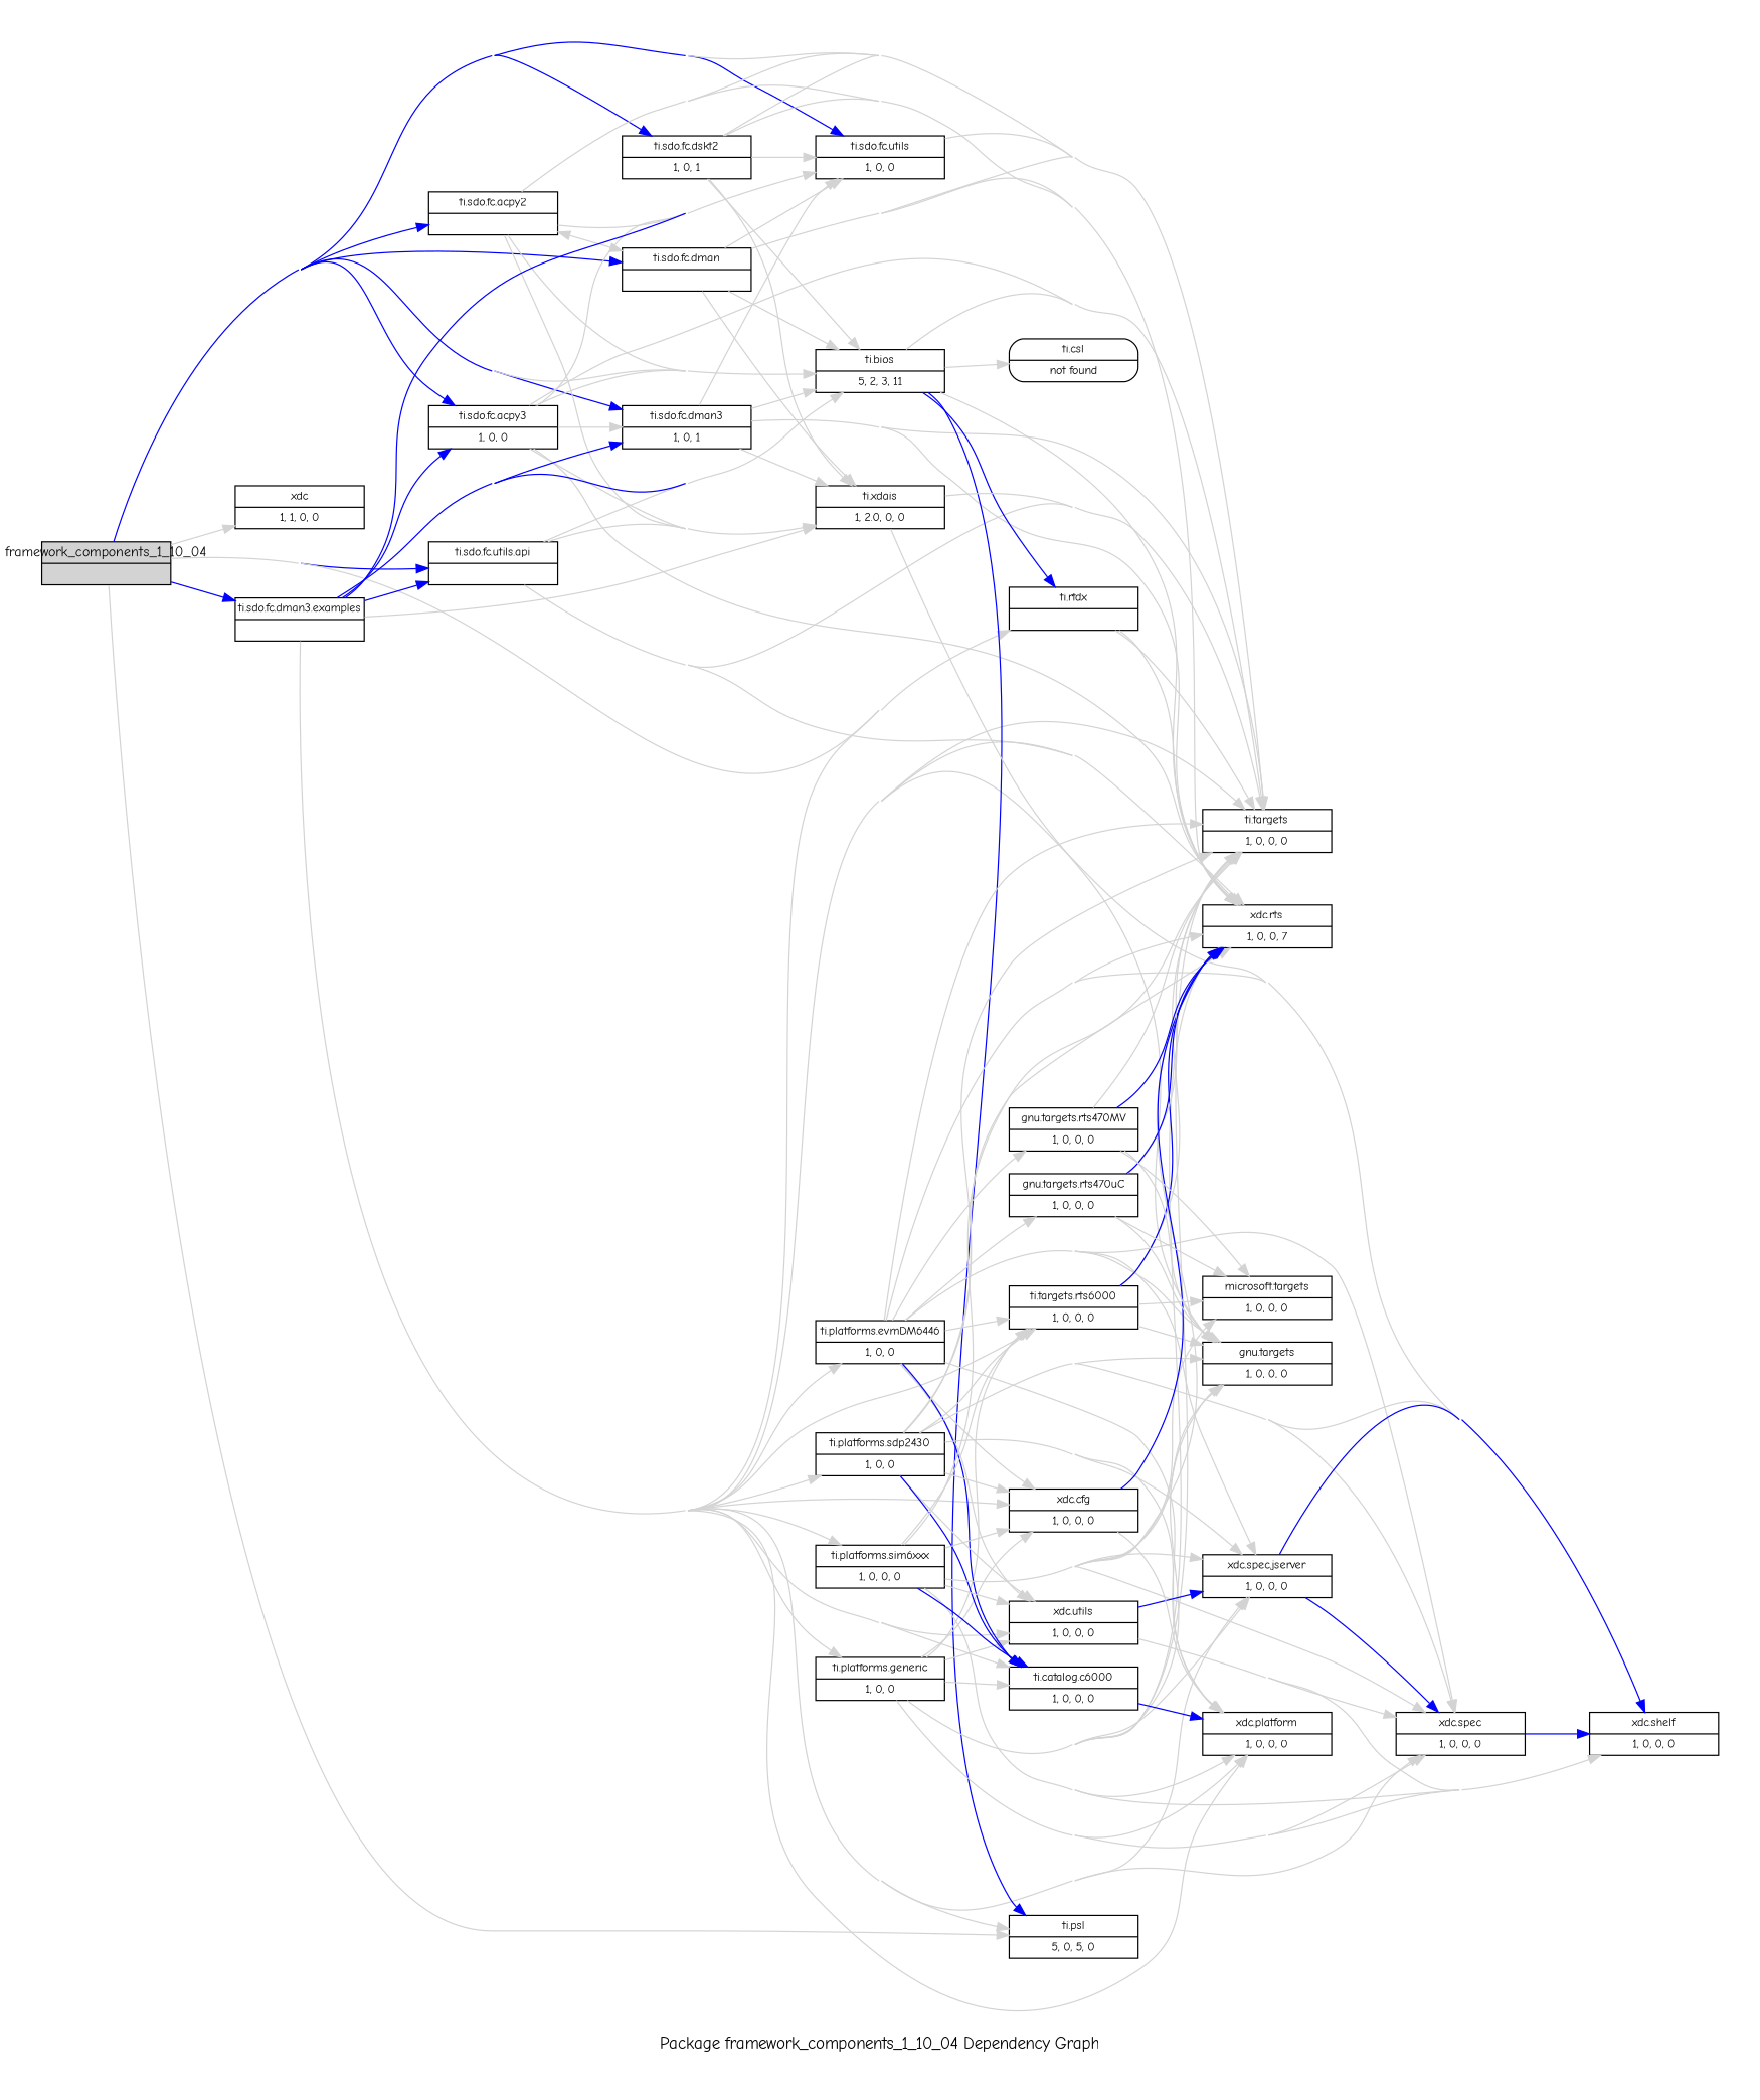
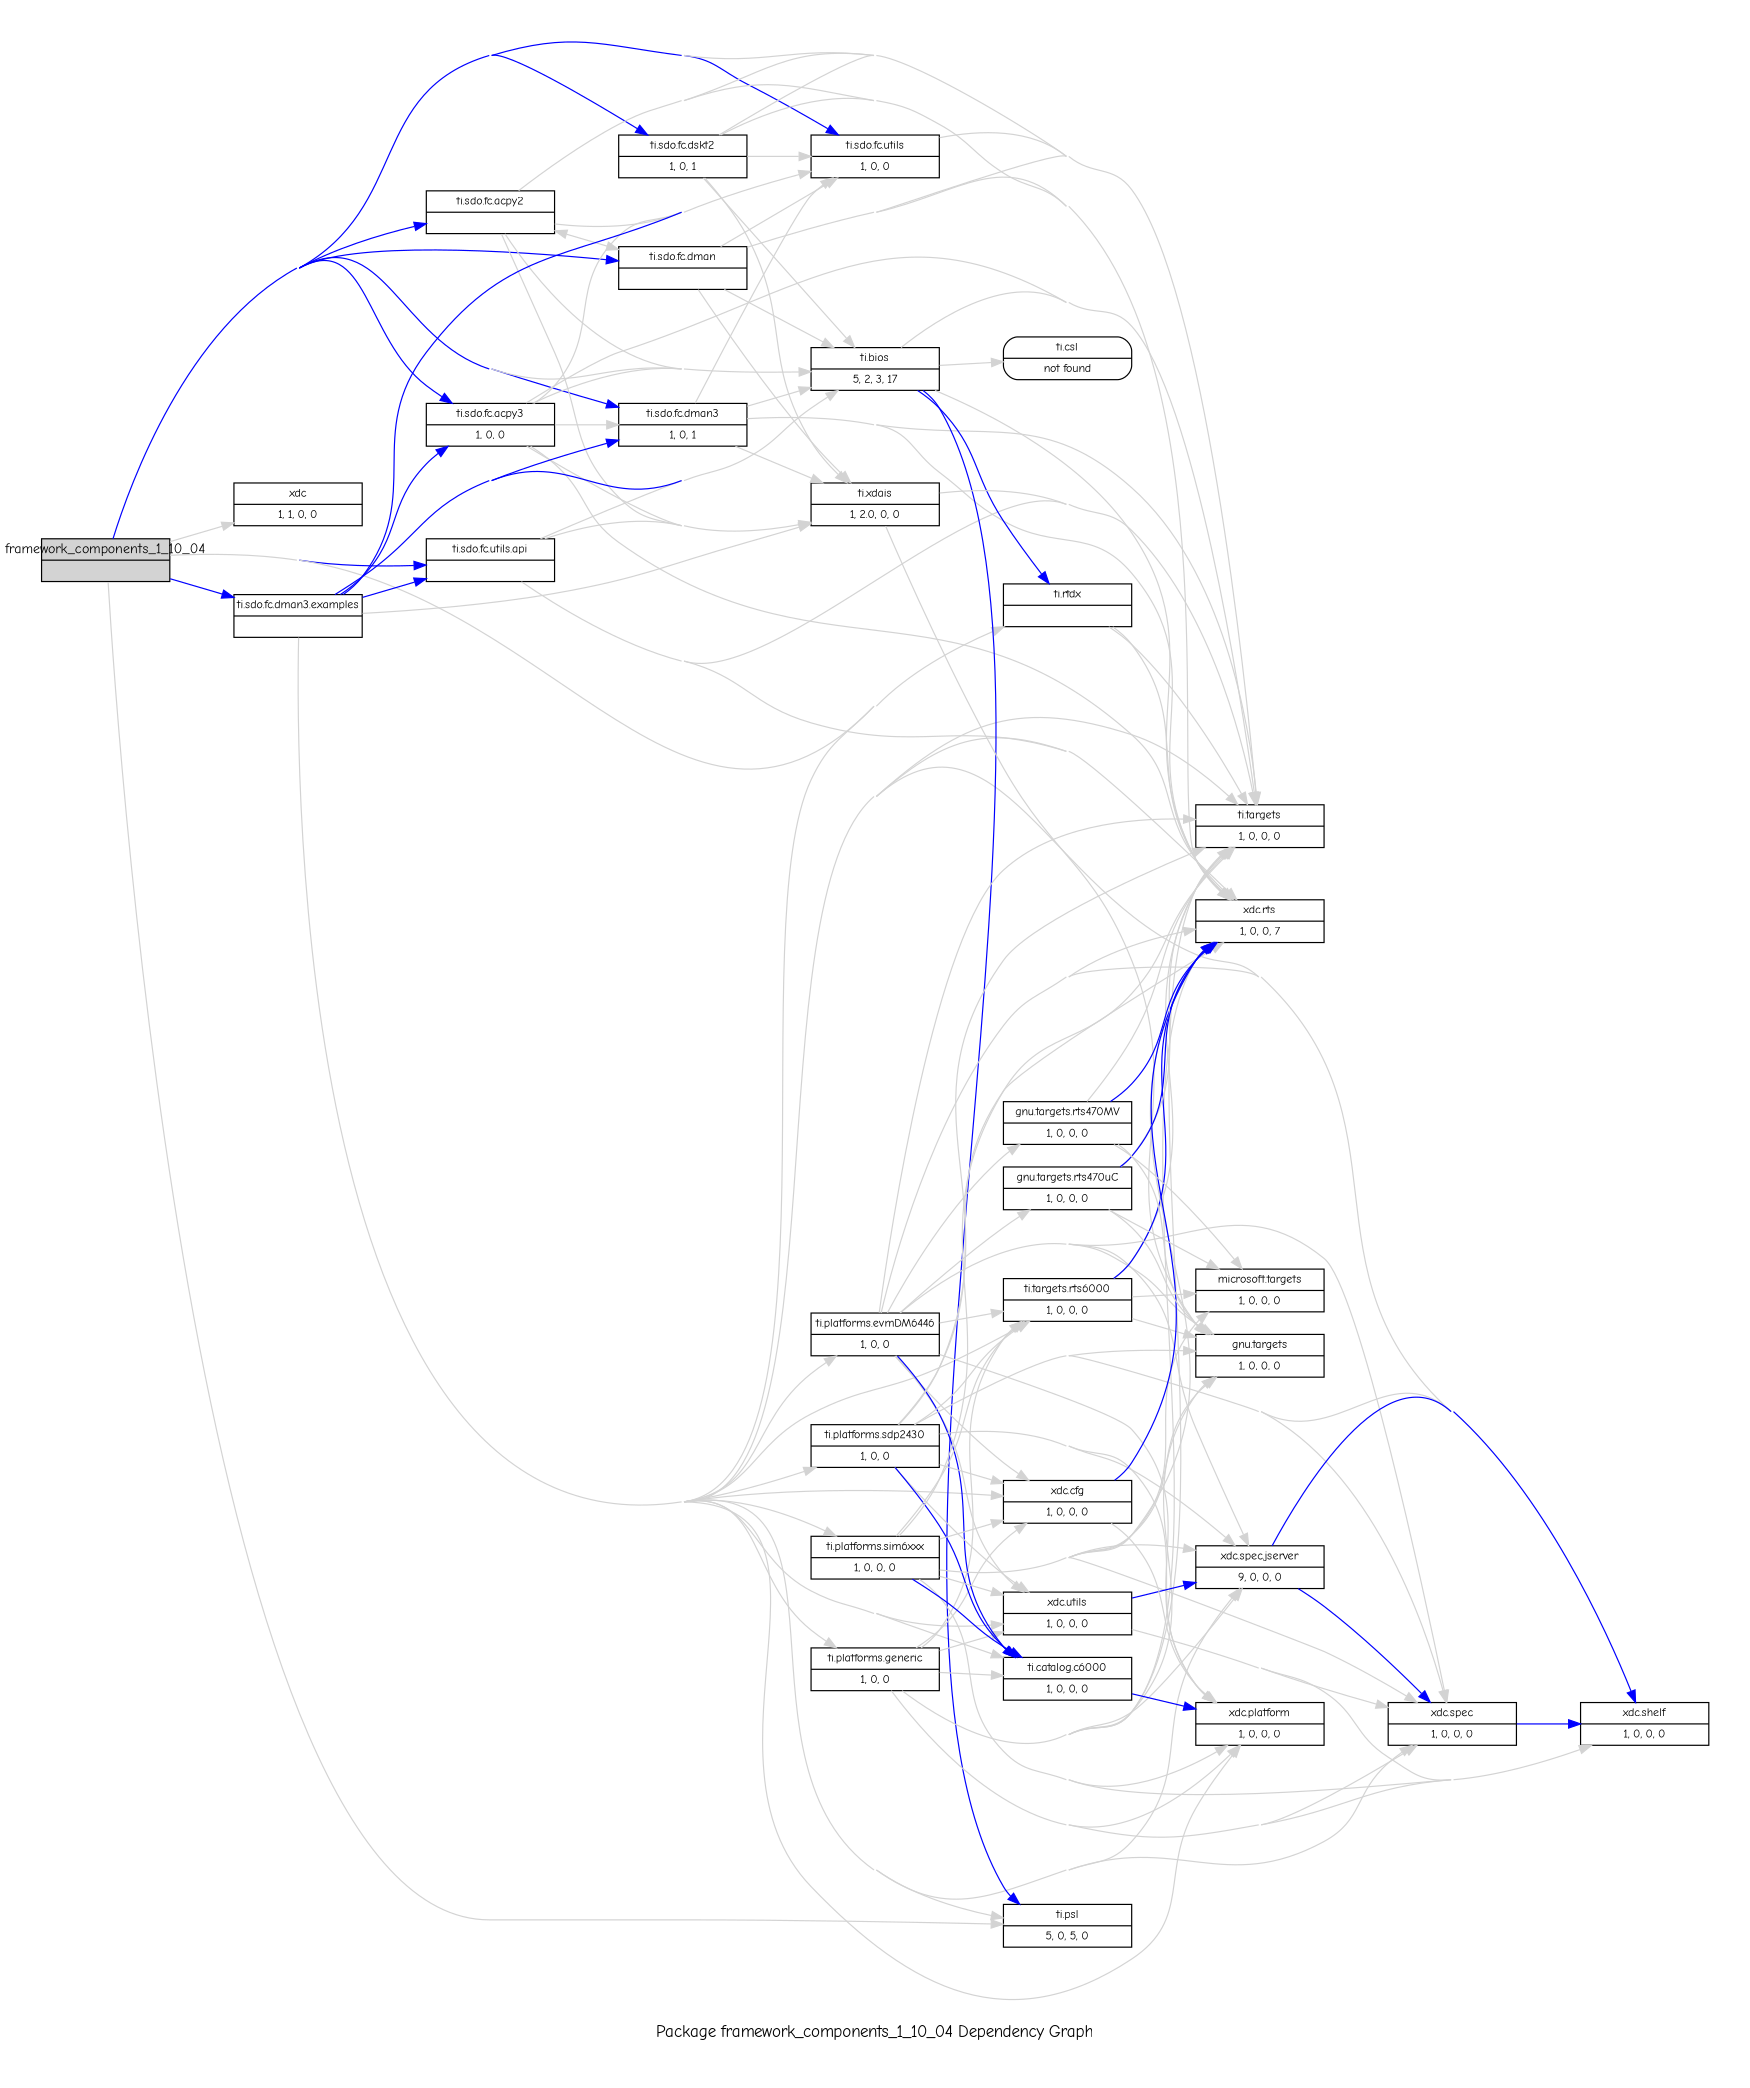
  digraph {
    concentrate=true
    fontname="Comic Neue"
    label="\nPackage framework_components_1_10_04 Dependency Graph"
    rankdir=LR
    ranksep=.75
    node [color=black fillcolor=white fixedsize=true font=Helvetica fontname="Comic Neue" fontsize=10 shape=record style=filled]
    edge [color=lightgrey fontname="Comic Neue" style=solid]
    n1 [fillcolor=lightgrey fontsize=12 label="framework_components_1_10_04|" width=1.5]
    n2 [label="ti.sdo.fc.dskt2|1, 0, 1" width=1.5]
    n3 [label="ti.sdo.fc.dman3|1, 0, 1" width=1.5]
    n4 [label="ti.sdo.fc.acpy3|1, 0, 0" width=1.5]
    n5 [label="ti.sdo.fc.utils|1, 0, 0" width=1.5]
    n6 [label="ti.sdo.fc.utils.api|" width=1.5]
    n7 [label="ti.sdo.fc.acpy2|" width=1.5]
    n8 [label="ti.sdo.fc.dman|" width=1.5]
    n9 [label="ti.sdo.fc.dman3.examples|" width=1.5]
    n10 [label="xdc|1, 1, 0, 0" width=1.5]
    n11 [label="ti.rtdx|" width=1.5]
    n12 [label="ti.psl|5, 0, 5, 0" width=1.5]
    n13 [label="ti.targets|1, 0, 0, 0" width=1.5]
-   n14 [label="ti.bios|5, 2, 3, 11" width=1.5]
+   n14 [label="ti.bios|5, 2, 3, 17" width=1.5]
    n15 [label="xdc.rts|1, 0, 0, 7" width=1.5]
    n16 [label="ti.xdais|1, 2.0, 0, 0" width=1.5]
    n17 [label="ti.platforms.generic|1, 0, 0" width=1.5]
    n18 [label="ti.platforms.evmDM6446|1, 0, 0" width=1.5]
    n19 [label="ti.platforms.sdp2430|1, 0, 0" width=1.5]
-   n20 [label="xdc.spec.jserver|1, 0, 0, 0" width=1.5]
+   n20 [label="xdc.spec.jserver|9, 0, 0, 0" width=1.5]
    n21 [label="xdc.shelf|1, 0, 0, 0" width=1.5]
    n22 [label="ti.targets.rts6000|1, 0, 0, 0" width=1.5]
    n23 [label="xdc.spec|1, 0, 0, 0" width=1.5]
    n24 [label="ti.platforms.sim6xxx|1, 0, 0, 0" width=1.5]
    n25 [label="xdc.utils|1, 0, 0, 0" width=1.5]
    n26 [label="xdc.cfg|1, 0, 0, 0" width=1.5]
    n27 [label="xdc.platform|1, 0, 0, 0" width=1.5]
    n28 [label="ti.catalog.c6000|1, 0, 0, 0" width=1.5]
    n29 [label="ti.csl|not found" style=rounded width=1.5]
    n30 [label="gnu.targets|1, 0, 0, 0" width=1.5]
    n31 [label="gnu.targets.rts470uC|1, 0, 0, 0" width=1.5]
    n32 [label="gnu.targets.rts470MV|1, 0, 0, 0" width=1.5]
    n33 [label="microsoft.targets|1, 0, 0, 0" width=1.5]
    n1 -> n2 [color=blue]
    n1 -> n2
    n1 -> n3 [color=blue]
    n1 -> n3
    n1 -> n4 [color=blue]
    n1 -> n4
    n1 -> n5 [color=blue]
    n1 -> n5
    n1 -> n6 [color=blue]
    n1 -> n6
    n1 -> n7 [color=blue]
    n1 -> n7
    n1 -> n8 [color=blue]
    n1 -> n8
    n1 -> n9 [color=blue]
    n1 -> n9
    n1 -> n10
    n1 -> n11
    n1 -> n12
    n1 -> n13
    n1 -> n14
    n2 -> n5
    n2 -> n13
    n2 -> n14
    n2 -> n15
    n2 -> n16
    n3 -> n5
    n3 -> n13
    n3 -> n14
    n3 -> n15
    n3 -> n16
    n4 -> n3
    n4 -> n5
    n4 -> n13
    n4 -> n14
    n4 -> n15
    n4 -> n16
    n5 -> n13
    n6 -> n13
    n6 -> n14
    n6 -> n15
    n6 -> n16
    n7 -> n5
    n7 -> n8
    n7 -> n13
    n7 -> n14
    n7 -> n15
    n7 -> n16
    n8 -> n5
    n8 -> n7
    n8 -> n13
    n8 -> n14
    n8 -> n15
    n8 -> n16
    n9 -> n3 [color=blue]
    n9 -> n3
    n9 -> n4 [color=blue]
    n9 -> n4
    n9 -> n5 [color=blue]
    n9 -> n5
    n9 -> n6 [color=blue]
    n9 -> n6
    n9 -> n11
    n9 -> n12
    n9 -> n13
    n9 -> n14 [color=blue]
    n9 -> n14
    n9 -> n15
    n9 -> n16
    n9 -> n17
    n9 -> n18
    n9 -> n19
    n9 -> n20
    n9 -> n21
    n9 -> n22
    n9 -> n23
    n9 -> n24
    n9 -> n25
    n9 -> n26
    n9 -> n27
    n9 -> n28
    n11 -> n13
    n11 -> n15
    n14 -> n11 [color=blue]
    n14 -> n11
    n14 -> n12 [color=blue]
    n14 -> n12
    n14 -> n13
    n14 -> n15
    n14 -> n29
    n16 -> n13
    n16 -> n30
    n17 -> n13
    n17 -> n15
    n17 -> n20
    n17 -> n21
    n17 -> n22
    n17 -> n23
    n17 -> n25
    n17 -> n26
    n17 -> n27
    n17 -> n28
    n17 -> n30
    n18 -> n13
    n18 -> n15
    n18 -> n20
    n18 -> n21
    n18 -> n22
    n18 -> n23
    n18 -> n25
    n18 -> n26
    n18 -> n27
    n18 -> n28 [color=blue]
    n18 -> n28
    n18 -> n30
    n18 -> n31
    n18 -> n32
    n19 -> n13
    n19 -> n15
    n19 -> n20
    n19 -> n21
    n19 -> n22
    n19 -> n23
    n19 -> n25
    n19 -> n26
    n19 -> n27
    n19 -> n28 [color=blue]
    n19 -> n28
    n19 -> n30
    n20 -> n21 [color=blue]
    n20 -> n21
    n20 -> n23 [color=blue]
    n20 -> n23
    n22 -> n13
    n22 -> n15 [color=blue]
    n22 -> n15
    n22 -> n30
    n22 -> n33
    n23 -> n21 [color=blue]
    n23 -> n21
    n24 -> n13
    n24 -> n15
    n24 -> n20
    n24 -> n21
    n24 -> n22
    n24 -> n23
    n24 -> n25
    n24 -> n26
    n24 -> n27
    n24 -> n28 [color=blue]
    n24 -> n28
    n24 -> n30
    n24 -> n33
    n25 -> n20 [color=blue]
    n25 -> n20
    n25 -> n21
    n25 -> n23
    n26 -> n15 [color=blue]
    n26 -> n15
    n26 -> n27
    n28 -> n27 [color=blue]
    n28 -> n27
    n31 -> n13
    n31 -> n15 [color=blue]
    n31 -> n15
    n31 -> n30
    n31 -> n33
    n32 -> n13
    n32 -> n15 [color=blue]
    n32 -> n15
    n32 -> n30
    n32 -> n33
  }
